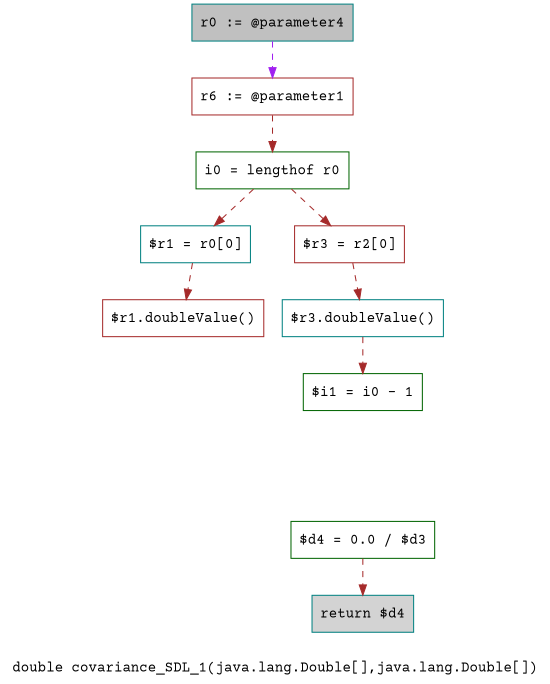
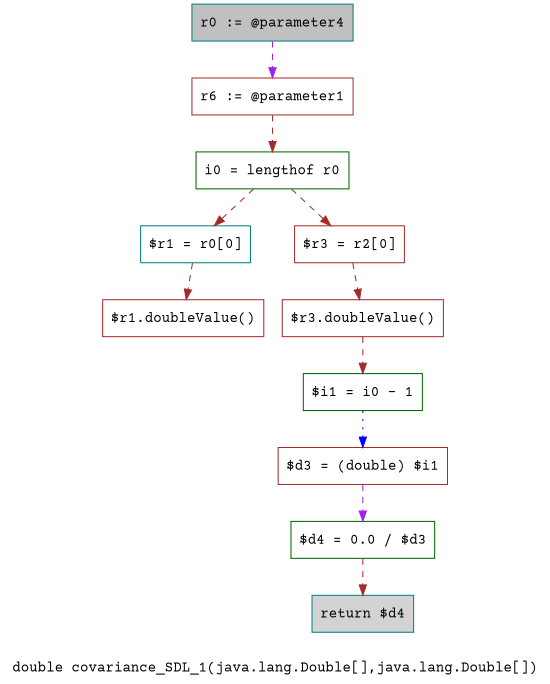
  digraph {
    fontname="Courier Prime"
    label="double covariance_SDL_1(java.lang.Double[],java.lang.Double[])"
    node [color=teal fontname="Courier Prime" shape=box]
    edge [color=brown fontname="Courier Prime" style=dashed]
    n1 [fillcolor=gray label="r0 := @parameter4" style=filled]
    n2 [color=brown label="r6 := @parameter1"]
    n3 [color=darkgreen label="i0 = lengthof r0"]
    n4 [label="$r1 = r0[0]"]
    n5 [color=brown label="$r3 = r2[0]"]
    n6 [color=brown label="$r1.doubleValue()"]
-   n7 [label="$r3.doubleValue()"]
+   n7 [color=brown label="$r3.doubleValue()"]
    n8 [color=darkgreen label="$i1 = i0 - 1"]
+   n9 [color=brown label="$d3 = (double) $i1"]
    n10 [color=darkgreen label="$d4 = 0.0 / $d3"]
    n11 [fillcolor=lightgray label="return $d4" style=filled]
    n1 -> n2 [color=purple]
    n2 -> n3
    n3 -> n4
    n3 -> n5
    n4 -> n6
    n5 -> n7
    n7 -> n8
+   n8 -> n9 [color=blue style=dotted]
+   n9 -> n10 [color=purple]
    n10 -> n11
  }
